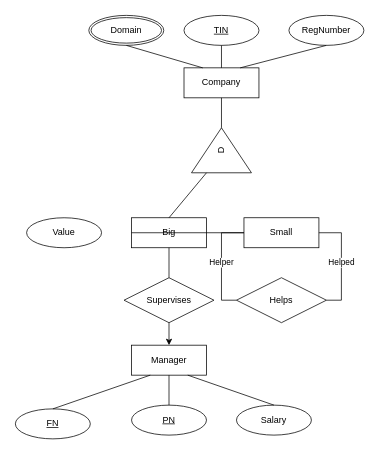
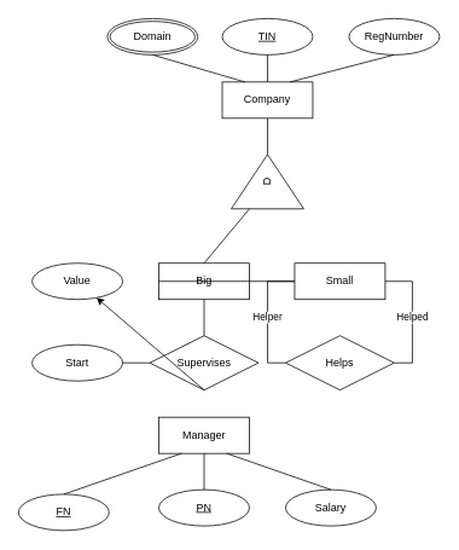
  <mxCell id="0" />
  <mxCell id="1" parent="0" />
  <mxCell id="2" value="Company" style="whiteSpace=wrap;html=1;align=center;" parent="1" vertex="1"><mxGeometry x="245" y="90" width="100" height="40" as="geometry" /></mxCell>
  <mxCell id="3" value="Value" style="ellipse;whiteSpace=wrap;html=1;align=center;" parent="1" vertex="1"><mxGeometry x="35" y="290" width="100" height="40" as="geometry" /></mxCell>
  <mxCell id="4" value="Domain" style="ellipse;shape=doubleEllipse;margin=3;whiteSpace=wrap;html=1;align=center;" parent="1" vertex="1"><mxGeometry x="118" y="20" width="100" height="40" as="geometry" /></mxCell>
  <mxCell id="5" value="TIN" style="ellipse;whiteSpace=wrap;html=1;align=center;fontStyle=4;" parent="1" vertex="1"><mxGeometry x="245" y="20" width="100" height="40" as="geometry" /></mxCell>
  <mxCell id="6" value="D" style="triangle;whiteSpace=wrap;html=1;rotation=-90;" parent="1" vertex="1"><mxGeometry x="265" y="160" width="60" height="80" as="geometry" /></mxCell>
  <mxCell id="7" value="Big" style="whiteSpace=wrap;html=1;align=center;" parent="1" vertex="1"><mxGeometry x="175" y="290" width="100" height="40" as="geometry" /></mxCell>
  <mxCell id="8" value="Small" style="whiteSpace=wrap;html=1;align=center;" parent="1" vertex="1"><mxGeometry x="325" y="290" width="100" height="40" as="geometry" /></mxCell>
  <mxCell id="9" value="" style="endArrow=none;html=1;exitX=0;exitY=0.5;exitDx=0;exitDy=0;" parent="1" source="7" target="8" edge="1"><mxGeometry width="50" height="50" relative="1" as="geometry"><mxPoint x="85" y="350" as="sourcePoint" /><mxPoint x="135" y="300" as="targetPoint" /></mxGeometry></mxCell>
  <mxCell id="10" value="Helps" style="shape=rhombus;perimeter=rhombusPerimeter;whiteSpace=wrap;html=1;align=center;" parent="1" vertex="1"><mxGeometry x="315" y="370" width="120" height="60" as="geometry" /></mxCell>
  <mxCell id="11" value="Helped" style="endArrow=none;html=1;entryX=1;entryY=0.5;entryDx=0;entryDy=0;rounded=0;" parent="1" source="10" target="8" edge="1"><mxGeometry width="50" height="50" relative="1" as="geometry"><mxPoint x="455" y="450" as="sourcePoint" /><mxPoint x="595" y="360" as="targetPoint" /><Array as="points"><mxPoint x="455" y="400" /><mxPoint x="455" y="310" /></Array></mxGeometry></mxCell>
  <mxCell id="12" value="Helper" style="endArrow=none;html=1;exitX=0;exitY=0.5;exitDx=0;exitDy=0;entryX=0;entryY=0.5;entryDx=0;entryDy=0;rounded=0;" parent="1" source="10" target="8" edge="1"><mxGeometry width="50" height="50" relative="1" as="geometry"><mxPoint x="265" y="410" as="sourcePoint" /><mxPoint x="295" y="300" as="targetPoint" /><Array as="points"><mxPoint x="295" y="400" /><mxPoint x="295" y="310" /></Array></mxGeometry></mxCell>
  <mxCell id="13" value="Manager" style="whiteSpace=wrap;html=1;align=center;" parent="1" vertex="1"><mxGeometry x="175" y="460" width="100" height="40" as="geometry" /></mxCell>
  <mxCell id="14" value="RegNumber" style="ellipse;whiteSpace=wrap;html=1;align=center;" parent="1" vertex="1"><mxGeometry x="385" y="20" width="100" height="40" as="geometry" /></mxCell>
  <mxCell id="15" value="FN" style="ellipse;whiteSpace=wrap;html=1;align=center;fontStyle=4;" parent="1" vertex="1"><mxGeometry x="20" y="545" width="100" height="40" as="geometry" /></mxCell>
  <mxCell id="16" value="Salary" style="ellipse;whiteSpace=wrap;html=1;align=center;" parent="1" vertex="1"><mxGeometry x="315" y="540" width="100" height="40" as="geometry" /></mxCell>
  <mxCell id="17" value="PN" style="ellipse;whiteSpace=wrap;html=1;align=center;fontStyle=4;" parent="1" vertex="1"><mxGeometry x="175" y="540" width="100" height="40" as="geometry" /></mxCell>
  <mxCell id="18" value="" style="endArrow=none;html=1;entryX=0.25;entryY=1;entryDx=0;entryDy=0;exitX=0.5;exitY=0;exitDx=0;exitDy=0;" parent="1" source="15" target="13" edge="1"><mxGeometry width="50" height="50" relative="1" as="geometry"><mxPoint x="115" y="555" as="sourcePoint" /><mxPoint x="200" y="525" as="targetPoint" /></mxGeometry></mxCell>
  <mxCell id="19" value="" style="endArrow=none;html=1;exitX=0.5;exitY=0;exitDx=0;exitDy=0;entryX=0.5;entryY=1;entryDx=0;entryDy=0;" parent="1" source="17" target="13" edge="1"><mxGeometry width="50" height="50" relative="1" as="geometry"><mxPoint x="305" y="455" as="sourcePoint" /><mxPoint x="225" y="525" as="targetPoint" /></mxGeometry></mxCell>
  <mxCell id="20" value="" style="endArrow=none;html=1;entryX=0.75;entryY=1;entryDx=0;entryDy=0;exitX=0.5;exitY=0;exitDx=0;exitDy=0;" parent="1" source="16" target="13" edge="1"><mxGeometry width="50" height="50" relative="1" as="geometry"><mxPoint x="245" y="755" as="sourcePoint" /><mxPoint x="250" y="525" as="targetPoint" /></mxGeometry></mxCell>
  <mxCell id="21" value="Supervises" style="shape=rhombus;perimeter=rhombusPerimeter;whiteSpace=wrap;html=1;align=center;" parent="1" vertex="1"><mxGeometry x="165" y="370" width="120" height="60" as="geometry" /></mxCell>
+ <mxCell id="22" value="Start" style="ellipse;whiteSpace=wrap;html=1;align=center;" parent="1" vertex="1"><mxGeometry x="35" y="380" width="100" height="40" as="geometry" /></mxCell>
+ <mxCell id="23" value="" style="endArrow=none;html=1;exitX=1;exitY=0.5;exitDx=0;exitDy=0;entryX=0;entryY=0.5;entryDx=0;entryDy=0;" parent="1" source="22" target="21" edge="1"><mxGeometry width="50" height="50" relative="1" as="geometry"><mxPoint x="115" y="350" as="sourcePoint" /><mxPoint x="165" y="300" as="targetPoint" /></mxGeometry></mxCell>
  <mxCell id="24" value="" style="endArrow=none;html=1;entryX=0.5;entryY=1;entryDx=0;entryDy=0;exitX=1;exitY=0.5;exitDx=0;exitDy=0;" parent="1" source="6" target="2" edge="1"><mxGeometry width="50" height="50" relative="1" as="geometry"><mxPoint x="365" y="240" as="sourcePoint" /><mxPoint x="415" y="190" as="targetPoint" /></mxGeometry></mxCell>
  <mxCell id="25" value="" style="endArrow=none;html=1;entryX=0;entryY=0.25;entryDx=0;entryDy=0;exitX=0.5;exitY=0;exitDx=0;exitDy=0;" parent="1" source="7" target="6" edge="1"><mxGeometry width="50" height="50" relative="1" as="geometry"><mxPoint x="415" y="250" as="sourcePoint" /><mxPoint x="465" y="200" as="targetPoint" /></mxGeometry></mxCell>
  <mxCell id="26" value="" style="endArrow=none;html=1;entryX=0.5;entryY=1;entryDx=0;entryDy=0;exitX=0.75;exitY=0;exitDx=0;exitDy=0;" parent="1" source="2" target="14" edge="1"><mxGeometry width="50" height="50" relative="1" as="geometry"><mxPoint x="405" y="210" as="sourcePoint" /><mxPoint x="455" y="160" as="targetPoint" /></mxGeometry></mxCell>
  <mxCell id="27" value="" style="endArrow=none;html=1;entryX=0.5;entryY=1;entryDx=0;entryDy=0;exitX=0.5;exitY=0;exitDx=0;exitDy=0;" parent="1" source="2" target="5" edge="1"><mxGeometry width="50" height="50" relative="1" as="geometry"><mxPoint x="75" y="210" as="sourcePoint" /><mxPoint x="125" y="160" as="targetPoint" /></mxGeometry></mxCell>
  <mxCell id="28" value="" style="endArrow=none;html=1;entryX=0.5;entryY=1;entryDx=0;entryDy=0;exitX=0.25;exitY=0;exitDx=0;exitDy=0;" parent="1" source="2" target="4" edge="1"><mxGeometry width="50" height="50" relative="1" as="geometry"><mxPoint x="95" y="190" as="sourcePoint" /><mxPoint x="145" y="140" as="targetPoint" /></mxGeometry></mxCell>
- <mxCell id="29" value="" style="endArrow=classic;html=1;entryX=0.5;entryY=0;entryDx=0;entryDy=0;exitX=0.5;exitY=1;exitDx=0;exitDy=0;" parent="1" source="21" target="13" edge="1"><mxGeometry width="50" height="50" relative="1" as="geometry"><mxPoint x="75" y="500" as="sourcePoint" /><mxPoint x="125" y="450" as="targetPoint" /></mxGeometry></mxCell>
+ <mxCell id="29" value="" style="endArrow=classic;html=1;exitX=0.5;exitY=1;exitDx=0;exitDy=0;" parent="1" source="21" target="3" edge="1"><mxGeometry width="50" height="50" relative="1" as="geometry"><mxPoint x="75" y="500" as="sourcePoint" /><mxPoint x="125" y="450" as="targetPoint" /></mxGeometry></mxCell>
  <mxCell id="30" value="" style="endArrow=none;html=1;entryX=0.5;entryY=1;entryDx=0;entryDy=0;exitX=0.5;exitY=0;exitDx=0;exitDy=0;" parent="1" source="21" target="7" edge="1"><mxGeometry width="50" height="50" relative="1" as="geometry"><mxPoint x="145" y="760" as="sourcePoint" /><mxPoint x="195" y="710" as="targetPoint" /></mxGeometry></mxCell>
